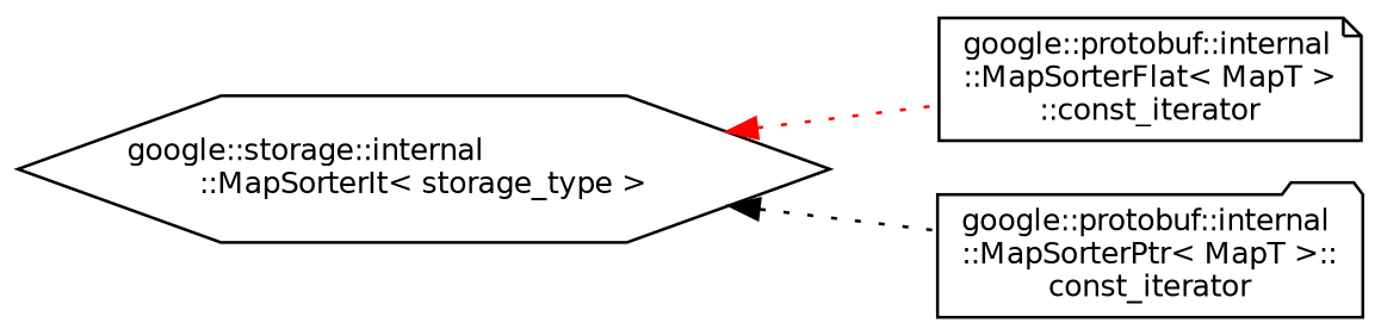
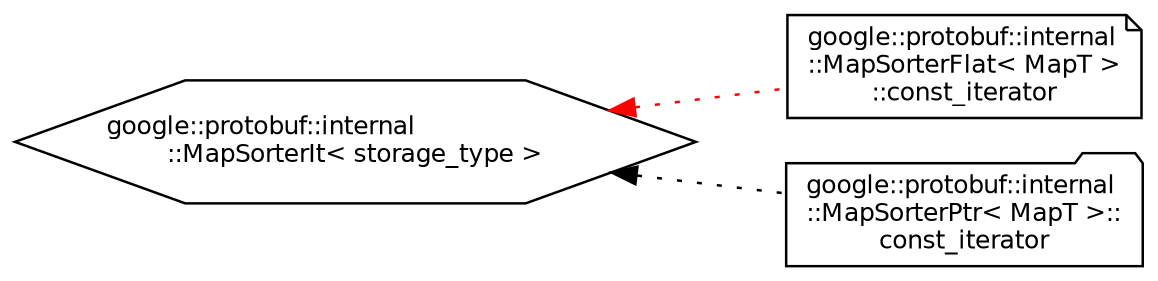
  digraph {
    rankdir=LR
    node [color=black fillcolor=white fontname=Helvetica fontsize=10 style=filled]
    edge [dir=back fontname=Helvetica fontsize=10 labelfontname=Helvetica labelfontsize=10 style=dotted]
-   n1 [height=0.2 label="google::storage::internal\l::MapSorterIt\< storage_type \>" shape=hexagon width=0.4]
+   n1 [height=0.2 label="google::protobuf::internal\l::MapSorterIt\< storage_type \>" shape=hexagon width=0.4]
    n2 [height=0.2 label="google::protobuf::internal\l::MapSorterFlat\< MapT \>\l::const_iterator" shape=note width=0.4]
    n3 [height=0.2 label="google::protobuf::internal\l::MapSorterPtr\< MapT \>::\lconst_iterator" shape=folder width=0.4]
    n1 -> n2 [color=red]
    n1 -> n3 [color=black]
  }
